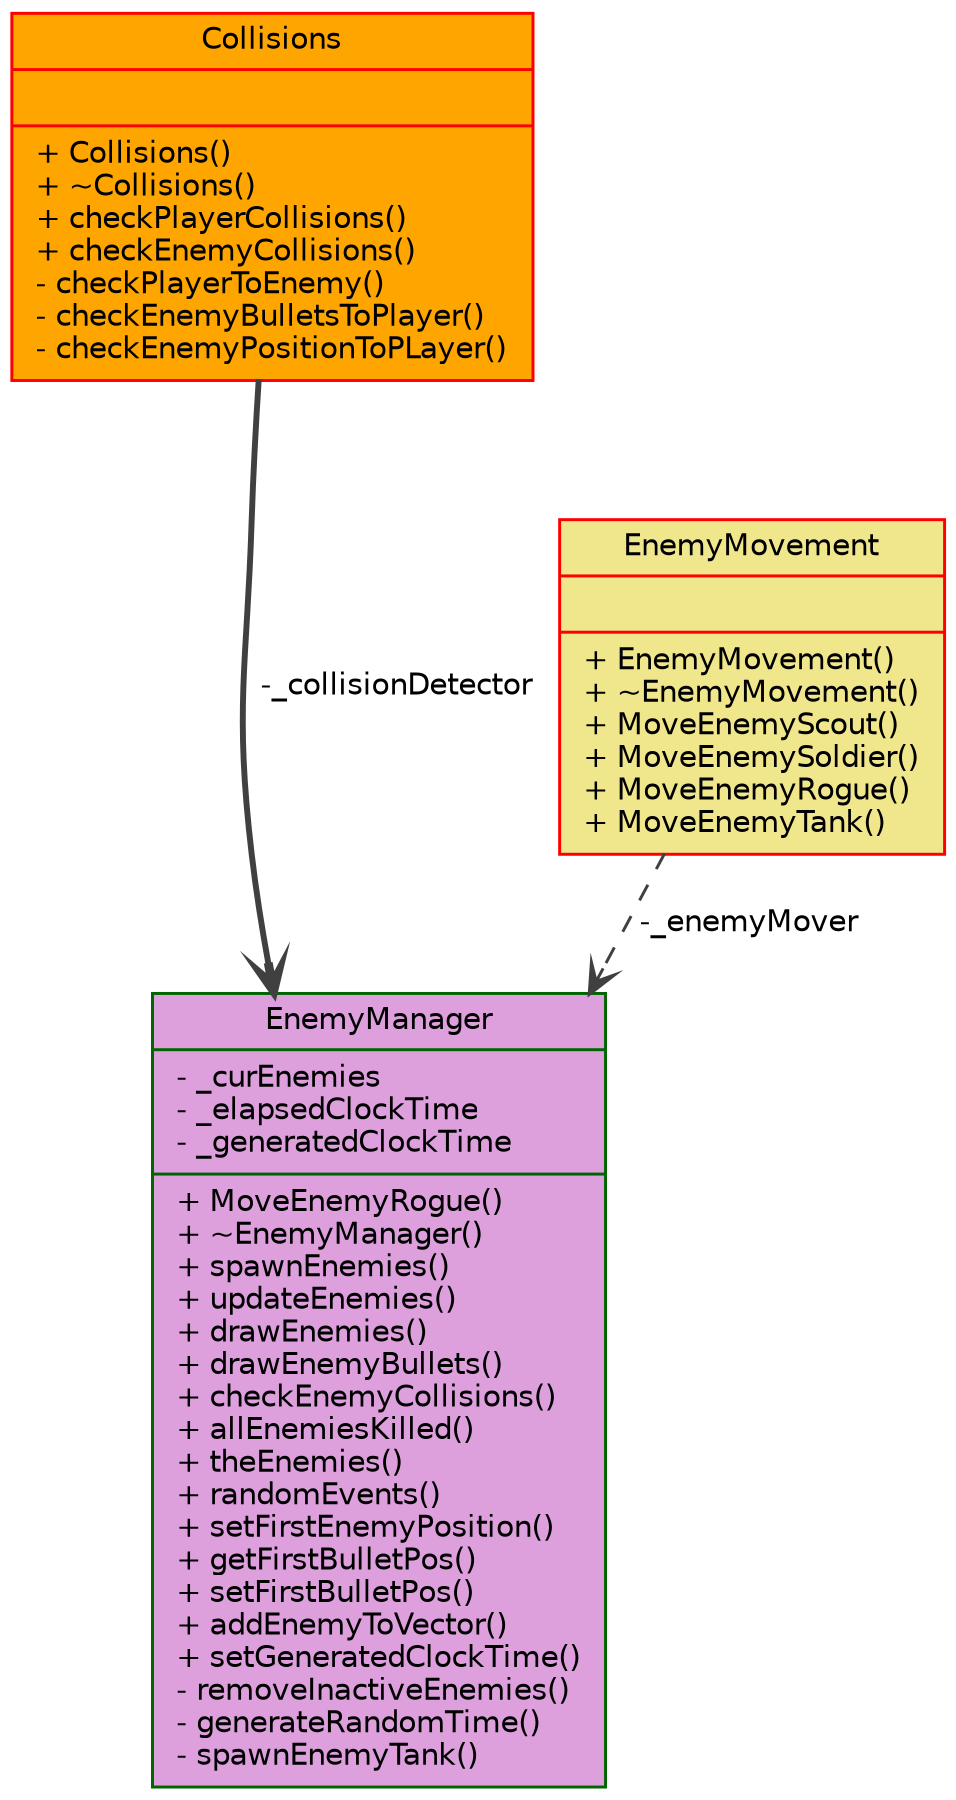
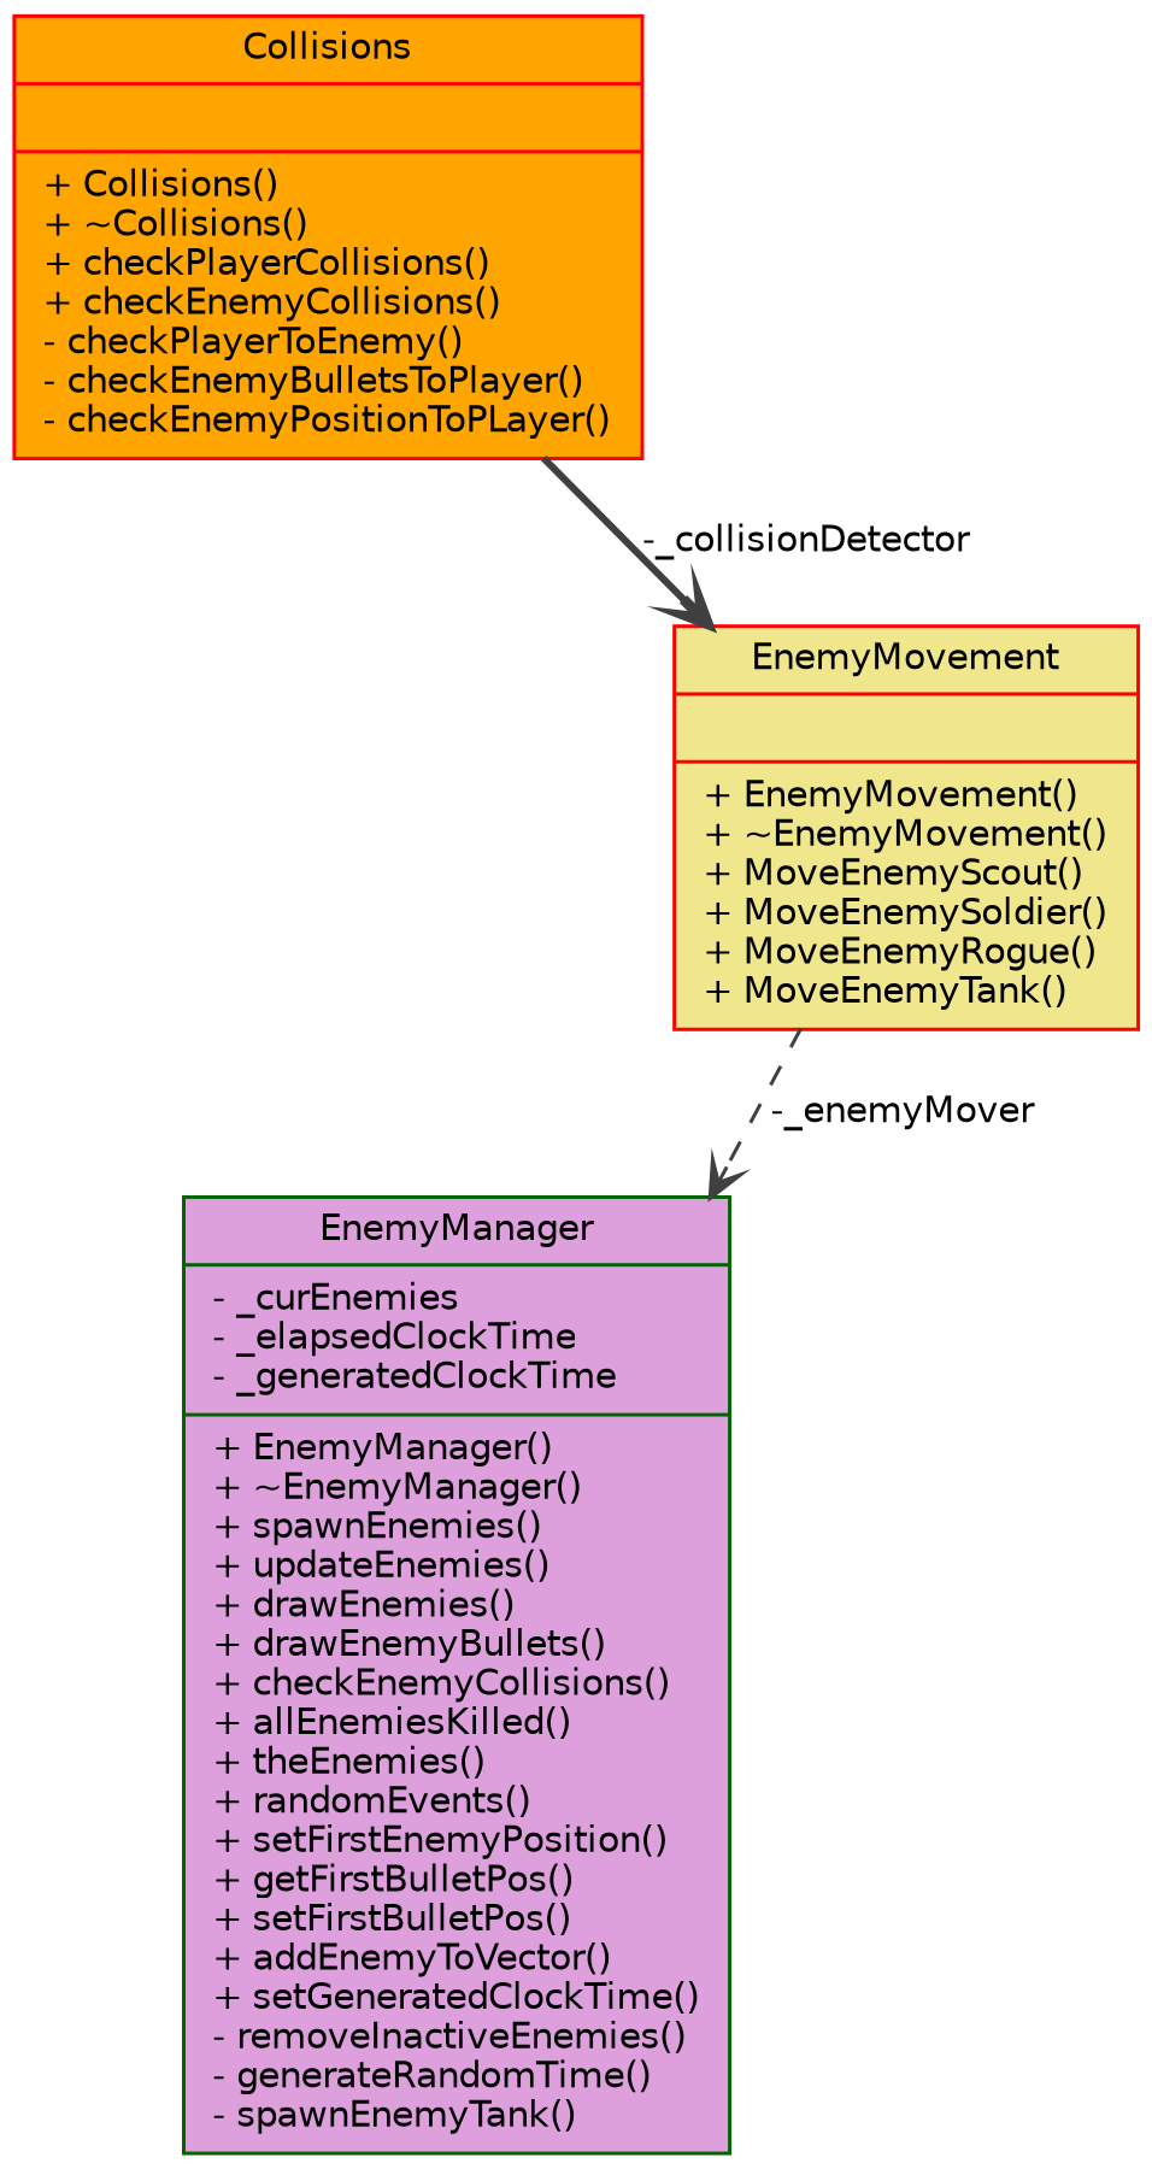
  digraph {
    node [color=red fontname=Helvetica fontsize=10 shape=record style=filled]
    edge [arrowhead=vee color=grey25 fontname=Helvetica fontsize=10 labelfontname=Helvetica labelfontsize=10]
-   n1 [color=darkgreen fillcolor=plum fontcolor=black height=0.2 label="{EnemyManager\n|- _curEnemies\l- _elapsedClockTime\l- _generatedClockTime\l|+ MoveEnemyRogue()\l+ ~EnemyManager()\l+ spawnEnemies()\l+ updateEnemies()\l+ drawEnemies()\l+ drawEnemyBullets()\l+ checkEnemyCollisions()\l+ allEnemiesKilled()\l+ theEnemies()\l+ randomEvents()\l+ setFirstEnemyPosition()\l+ getFirstBulletPos()\l+ setFirstBulletPos()\l+ addEnemyToVector()\l+ setGeneratedClockTime()\l- removeInactiveEnemies()\l- generateRandomTime()\l- spawnEnemyTank()\l}" width=0.4]
+   n1 [color=darkgreen fillcolor=plum fontcolor=black height=0.2 label="{EnemyManager\n|- _curEnemies\l- _elapsedClockTime\l- _generatedClockTime\l|+ EnemyManager()\l+ ~EnemyManager()\l+ spawnEnemies()\l+ updateEnemies()\l+ drawEnemies()\l+ drawEnemyBullets()\l+ checkEnemyCollisions()\l+ allEnemiesKilled()\l+ theEnemies()\l+ randomEvents()\l+ setFirstEnemyPosition()\l+ getFirstBulletPos()\l+ setFirstBulletPos()\l+ addEnemyToVector()\l+ setGeneratedClockTime()\l- removeInactiveEnemies()\l- generateRandomTime()\l- spawnEnemyTank()\l}" width=0.4]
    n2 [fillcolor=khaki height=0.2 label="{EnemyMovement\n||+ EnemyMovement()\l+ ~EnemyMovement()\l+ MoveEnemyScout()\l+ MoveEnemySoldier()\l+ MoveEnemyRogue()\l+ MoveEnemyTank()\l}" width=0.4]
    n3 [fillcolor=orange height=0.2 label="{Collisions\n||+ Collisions()\l+ ~Collisions()\l+ checkPlayerCollisions()\l+ checkEnemyCollisions()\l- checkPlayerToEnemy()\l- checkEnemyBulletsToPlayer()\l- checkEnemyPositionToPLayer()\l}" width=0.4]
    n2 -> n1 [label=" -_enemyMover" style=dashed]
-   n3 -> n1 [label=" -_collisionDetector" style=bold]
+   n3 -> n2 [label=" -_collisionDetector" style=bold]
  }
